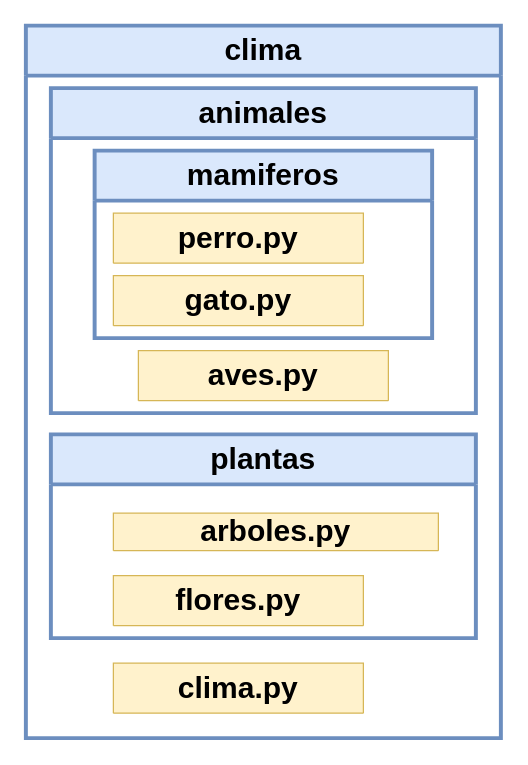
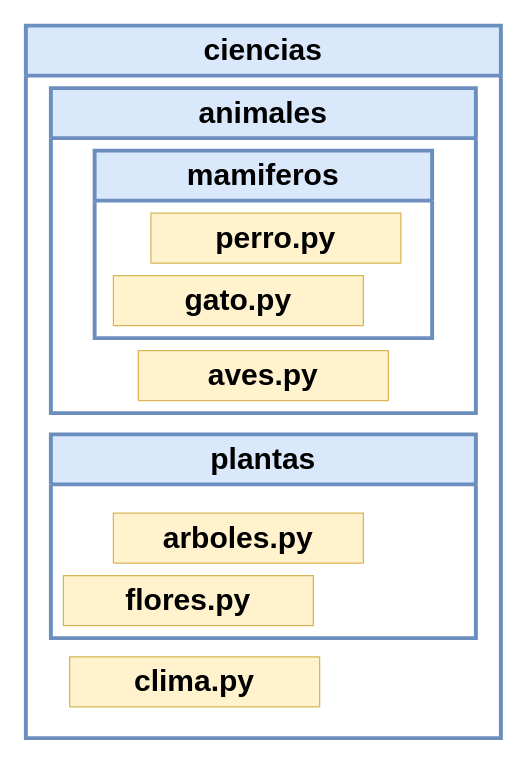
  <mxCell id="0" />
  <mxCell id="1" parent="0" />
- <mxCell id="2" value="&lt;h1&gt;clima&lt;/h1&gt;" style="swimlane;whiteSpace=wrap;html=1;fillColor=#dae8fc;strokeColor=#6c8ebf;startSize=40;strokeWidth=3.15;" vertex="1" parent="1"><mxGeometry x="20" y="20" width="380" height="570" as="geometry" /></mxCell>
+ <mxCell id="2" value="&lt;h1&gt;ciencias&lt;/h1&gt;" style="swimlane;whiteSpace=wrap;html=1;fillColor=#dae8fc;strokeColor=#6c8ebf;startSize=40;strokeWidth=3.15;" vertex="1" parent="1"><mxGeometry x="20" y="20" width="380" height="570" as="geometry" /></mxCell>
  <mxCell id="3" value="&lt;h1&gt;animales&lt;/h1&gt;" style="swimlane;whiteSpace=wrap;html=1;fillColor=#dae8fc;strokeColor=#6c8ebf;startSize=40;strokeWidth=3.15;" vertex="1" parent="2"><mxGeometry x="20" y="50" width="340" height="260" as="geometry" /></mxCell>
  <mxCell id="4" value="&lt;h1&gt;mamiferos&lt;/h1&gt;" style="swimlane;whiteSpace=wrap;html=1;fillColor=#dae8fc;strokeColor=#6c8ebf;startSize=40;strokeWidth=3.15;" vertex="1" parent="3"><mxGeometry x="35" y="50" width="270" height="150" as="geometry" /></mxCell>
- <mxCell id="5" value="&lt;h1&gt;perro.py&lt;/h1&gt;" style="swimlane;whiteSpace=wrap;html=1;fillColor=#fff2cc;strokeColor=#d6b656;swimlaneFillColor=default;shadow=0;startSize=40;" vertex="1" parent="4"><mxGeometry x="15" y="50" width="200" height="40" as="geometry" /></mxCell>
+ <mxCell id="5" value="&lt;h1&gt;perro.py&lt;/h1&gt;" style="swimlane;whiteSpace=wrap;html=1;fillColor=#fff2cc;strokeColor=#d6b656;swimlaneFillColor=default;shadow=0;startSize=40;" vertex="1" parent="4"><mxGeometry x="45" y="50" width="200" height="40" as="geometry" /></mxCell>
  <mxCell id="6" value="&lt;h1&gt;gato.py&lt;/h1&gt;" style="swimlane;whiteSpace=wrap;html=1;fillColor=#fff2cc;strokeColor=#d6b656;swimlaneFillColor=default;shadow=0;startSize=40;" vertex="1" parent="4"><mxGeometry x="15" y="100" width="200" height="40" as="geometry" /></mxCell>
  <mxCell id="7" value="&lt;h1&gt;aves.py&lt;/h1&gt;" style="swimlane;whiteSpace=wrap;html=1;fillColor=#fff2cc;strokeColor=#d6b656;swimlaneFillColor=default;shadow=0;startSize=40;" vertex="1" parent="3"><mxGeometry x="70" y="210" width="200" height="40" as="geometry" /></mxCell>
  <mxCell id="8" value="&lt;h1&gt;plantas&lt;/h1&gt;" style="swimlane;whiteSpace=wrap;html=1;fillColor=#dae8fc;strokeColor=#6c8ebf;startSize=40;strokeWidth=3.15;" vertex="1" parent="2"><mxGeometry x="20" y="327" width="340" height="163" as="geometry" /></mxCell>
- <mxCell id="9" value="&lt;h1&gt;arboles.py&lt;/h1&gt;" style="swimlane;whiteSpace=wrap;html=1;fillColor=#fff2cc;strokeColor=#d6b656;swimlaneFillColor=default;shadow=0;startSize=40;" vertex="1" parent="8"><mxGeometry x="50" y="63" width="260" height="30" as="geometry" /></mxCell>
- <mxCell id="10" value="&lt;h1&gt;flores.py&lt;/h1&gt;" style="swimlane;whiteSpace=wrap;html=1;fillColor=#fff2cc;strokeColor=#d6b656;swimlaneFillColor=default;shadow=0;startSize=40;" vertex="1" parent="8"><mxGeometry x="50" y="113" width="200" height="40" as="geometry" /></mxCell>
- <mxCell id="11" value="&lt;h1&gt;clima.py&lt;/h1&gt;" style="swimlane;whiteSpace=wrap;html=1;fillColor=#fff2cc;strokeColor=#d6b656;swimlaneFillColor=default;shadow=0;startSize=40;" vertex="1" parent="2"><mxGeometry x="70" y="510" width="200" height="40" as="geometry" /></mxCell>
+ <mxCell id="9" value="&lt;h1&gt;arboles.py&lt;/h1&gt;" style="swimlane;whiteSpace=wrap;html=1;fillColor=#fff2cc;strokeColor=#d6b656;swimlaneFillColor=default;shadow=0;startSize=40;" vertex="1" parent="8"><mxGeometry x="50" y="63" width="200" height="40" as="geometry" /></mxCell>
+ <mxCell id="10" value="&lt;h1&gt;flores.py&lt;/h1&gt;" style="swimlane;whiteSpace=wrap;html=1;fillColor=#fff2cc;strokeColor=#d6b656;swimlaneFillColor=default;shadow=0;startSize=40;" vertex="1" parent="8"><mxGeometry x="10" y="113" width="200" height="40" as="geometry" /></mxCell>
+ <mxCell id="11" value="&lt;h1&gt;clima.py&lt;/h1&gt;" style="swimlane;whiteSpace=wrap;html=1;fillColor=#fff2cc;strokeColor=#d6b656;swimlaneFillColor=default;shadow=0;startSize=40;" vertex="1" parent="2"><mxGeometry x="35" y="505" width="200" height="40" as="geometry" /></mxCell>
